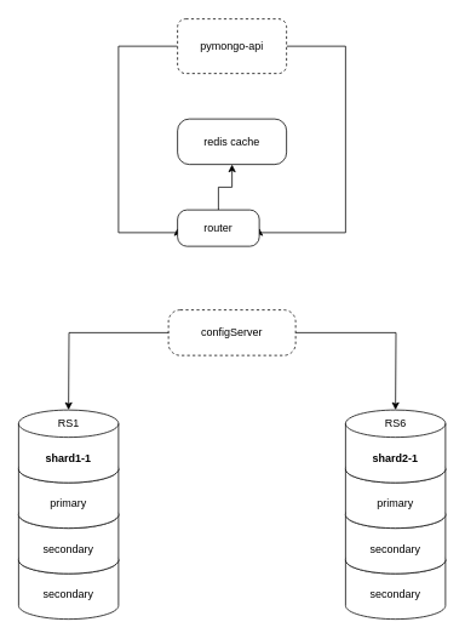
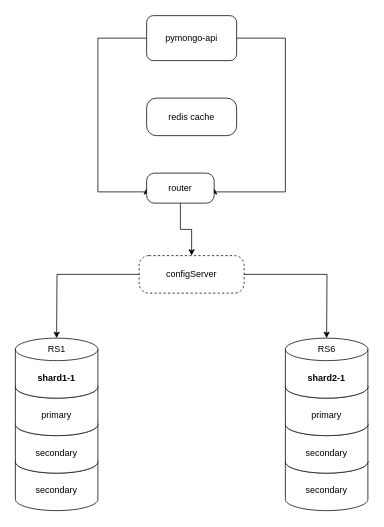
  <mxCell id="0" />
  <mxCell id="1" parent="0" />
  <mxCell id="2" value="secondary" style="shape=cylinder3;whiteSpace=wrap;html=1;boundedLbl=1;backgroundOutline=1;size=15;" parent="1" vertex="1"><mxGeometry x="20" y="600" width="110" height="80" as="geometry" /></mxCell>
  <mxCell id="3" value="secondary" style="shape=cylinder3;whiteSpace=wrap;html=1;boundedLbl=1;backgroundOutline=1;size=15;" parent="1" vertex="1"><mxGeometry x="20" y="550" width="110" height="80" as="geometry" /></mxCell>
  <mxCell id="4" value="primary" style="shape=cylinder3;whiteSpace=wrap;html=1;boundedLbl=1;backgroundOutline=1;size=15;" parent="1" vertex="1"><mxGeometry x="20" y="500" width="110" height="80" as="geometry" /></mxCell>
  <mxCell id="5" value="&lt;b&gt;shard1-1&lt;/b&gt;" style="shape=cylinder3;whiteSpace=wrap;html=1;boundedLbl=1;backgroundOutline=1;size=15;" parent="1" vertex="1"><mxGeometry x="20" y="450" width="110" height="80" as="geometry" /></mxCell>
  <mxCell id="6" value="secondary" style="shape=cylinder3;whiteSpace=wrap;html=1;boundedLbl=1;backgroundOutline=1;size=15;" parent="1" vertex="1"><mxGeometry x="380" y="600" width="110" height="80" as="geometry" /></mxCell>
  <mxCell id="7" value="secondary" style="shape=cylinder3;whiteSpace=wrap;html=1;boundedLbl=1;backgroundOutline=1;size=15;" parent="1" vertex="1"><mxGeometry x="380" y="550" width="110" height="80" as="geometry" /></mxCell>
  <mxCell id="8" value="primary" style="shape=cylinder3;whiteSpace=wrap;html=1;boundedLbl=1;backgroundOutline=1;size=15;" parent="1" vertex="1"><mxGeometry x="380" y="500" width="110" height="80" as="geometry" /></mxCell>
  <mxCell id="9" value="&lt;b&gt;shard2-1&lt;/b&gt;" style="shape=cylinder3;whiteSpace=wrap;html=1;boundedLbl=1;backgroundOutline=1;size=15;" parent="1" vertex="1"><mxGeometry x="380" y="450" width="110" height="80" as="geometry" /></mxCell>
  <mxCell id="10" style="edgeStyle=orthogonalEdgeStyle;rounded=0;orthogonalLoop=1;jettySize=auto;html=1;entryX=0;entryY=0.5;entryDx=0;entryDy=0;" edge="1" parent="1" source="12" target="14"><mxGeometry relative="1" as="geometry"><Array as="points"><mxPoint x="130" y="50" /><mxPoint x="130" y="255" /></Array></mxGeometry></mxCell>
  <mxCell id="11" style="edgeStyle=orthogonalEdgeStyle;rounded=0;orthogonalLoop=1;jettySize=auto;html=1;entryX=1;entryY=0.5;entryDx=0;entryDy=0;" edge="1" parent="1" source="12" target="14"><mxGeometry relative="1" as="geometry"><Array as="points"><mxPoint x="380" y="50" /><mxPoint x="380" y="255" /></Array></mxGeometry></mxCell>
- <mxCell id="12" value="pymongo-api" style="rounded=1;whiteSpace=wrap;html=1;dashed=1;" parent="1" vertex="1"><mxGeometry x="195" y="20" width="120" height="60" as="geometry" /></mxCell>
- <mxCell id="13" style="edgeStyle=orthogonalEdgeStyle;rounded=0;orthogonalLoop=1;jettySize=auto;html=1;" parent="1" source="14" target="20" edge="1"><mxGeometry relative="1" as="geometry" /></mxCell>
+ <mxCell id="12" value="pymongo-api" style="rounded=1;whiteSpace=wrap;html=1;" parent="1" vertex="1"><mxGeometry x="195" y="20" width="120" height="60" as="geometry" /></mxCell>
+ <mxCell id="13" style="edgeStyle=orthogonalEdgeStyle;rounded=0;orthogonalLoop=1;jettySize=auto;html=1;entryX=0.5;entryY=0;entryDx=0;entryDy=0;" parent="1" source="14" target="16" edge="1"><mxGeometry relative="1" as="geometry" /></mxCell>
  <mxCell id="14" value="router" style="rounded=1;whiteSpace=wrap;html=1;arcSize=26;" parent="1" vertex="1"><mxGeometry x="195" y="230" width="90" height="40" as="geometry" /></mxCell>
  <mxCell id="15" style="edgeStyle=orthogonalEdgeStyle;rounded=0;orthogonalLoop=1;jettySize=auto;html=1;" parent="1" source="16" edge="1"><mxGeometry relative="1" as="geometry"><mxPoint x="435" y="450" as="targetPoint" /></mxGeometry></mxCell>
  <mxCell id="16" value="configServer" style="rounded=1;whiteSpace=wrap;html=1;arcSize=26;dashed=1;" parent="1" vertex="1"><mxGeometry x="185" y="340" width="140" height="50" as="geometry" /></mxCell>
  <mxCell id="17" style="edgeStyle=orthogonalEdgeStyle;rounded=0;orthogonalLoop=1;jettySize=auto;html=1;entryX=0.5;entryY=0;entryDx=0;entryDy=0;entryPerimeter=0;" parent="1" source="16" edge="1"><mxGeometry relative="1" as="geometry"><mxPoint x="75" y="450" as="targetPoint" /></mxGeometry></mxCell>
  <mxCell id="18" value="RS1" style="text;html=1;align=center;verticalAlign=middle;resizable=0;points=[];autosize=1;strokeColor=none;fillColor=none;" parent="1" vertex="1"><mxGeometry x="50" y="450" width="50" height="30" as="geometry" /></mxCell>
  <mxCell id="19" value="RS6" style="text;html=1;align=center;verticalAlign=middle;resizable=0;points=[];autosize=1;strokeColor=none;fillColor=none;" parent="1" vertex="1"><mxGeometry x="410" y="450" width="50" height="30" as="geometry" /></mxCell>
  <mxCell id="20" value="redis cache" style="rounded=1;whiteSpace=wrap;html=1;arcSize=26;" parent="1" vertex="1"><mxGeometry x="195" y="130" width="120" height="50" as="geometry" /></mxCell>
